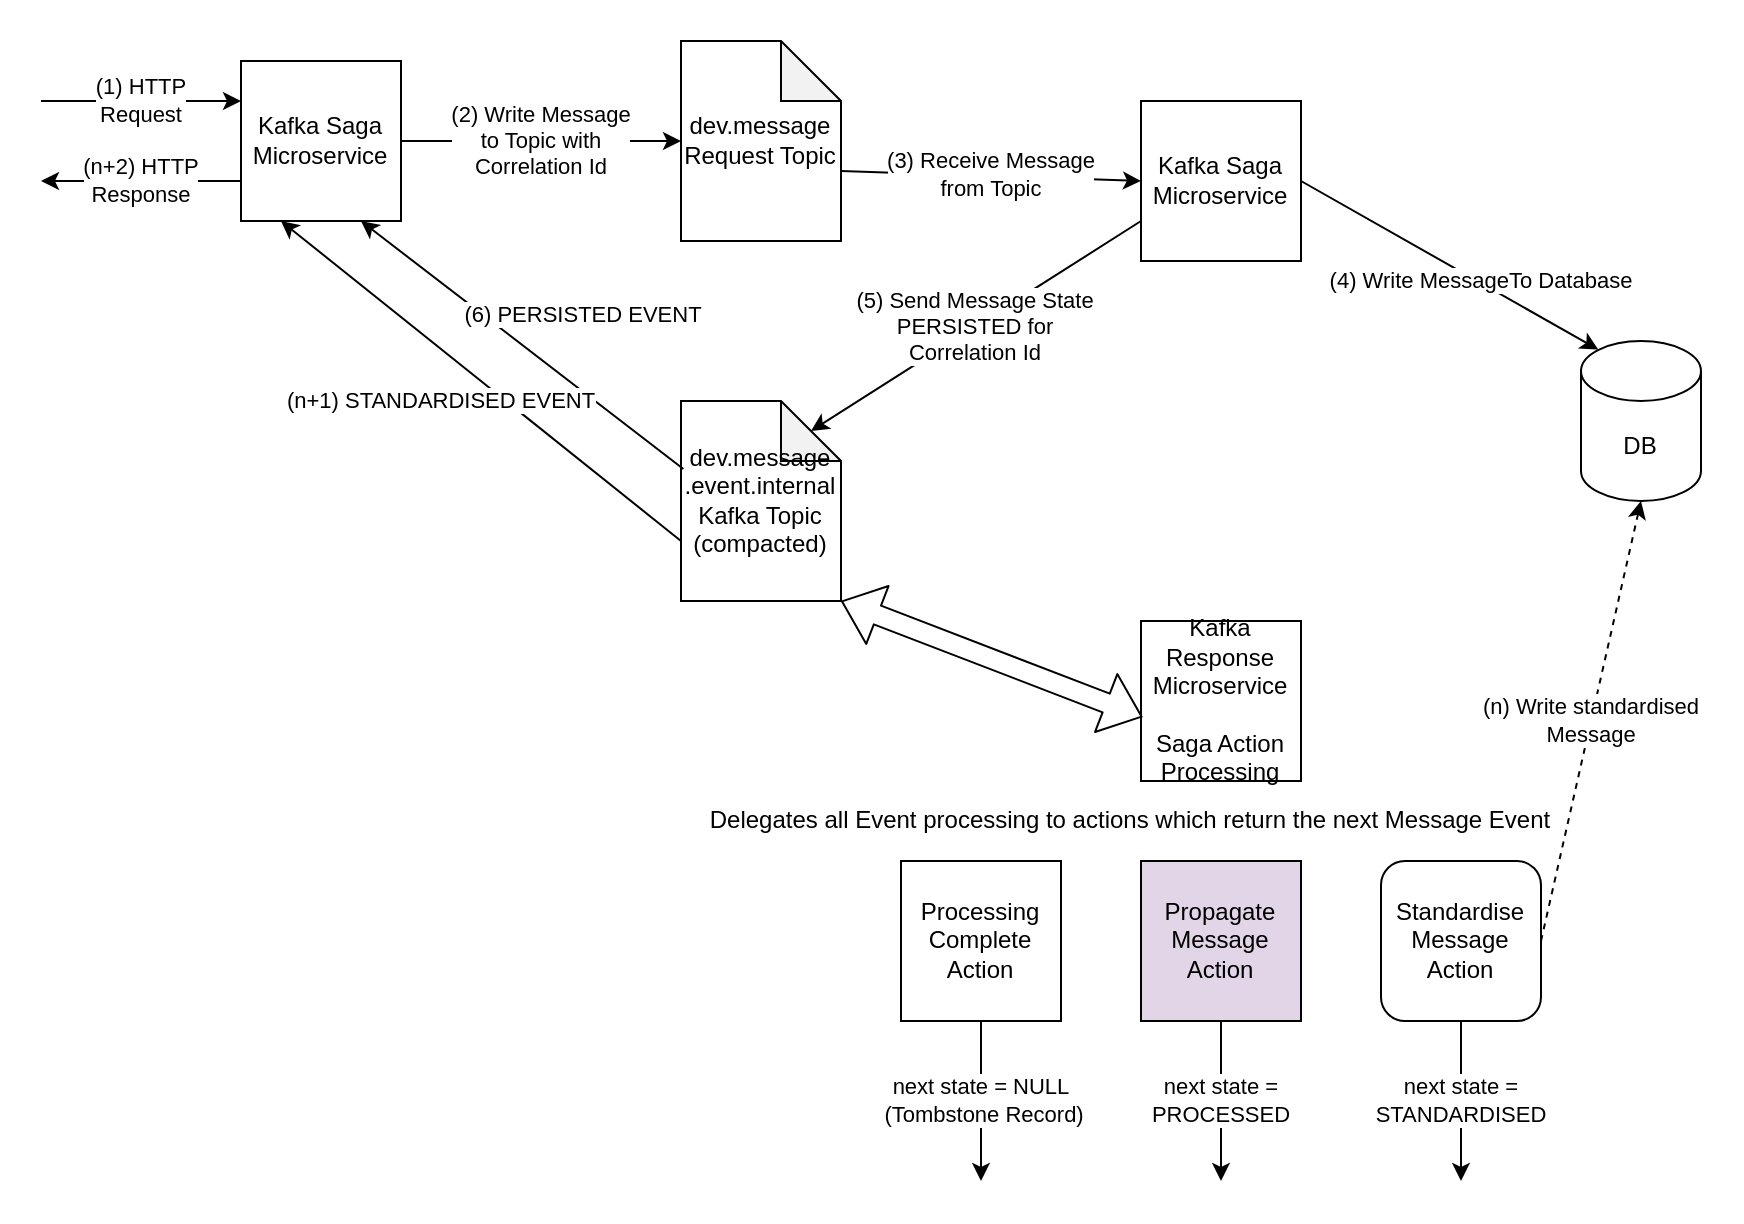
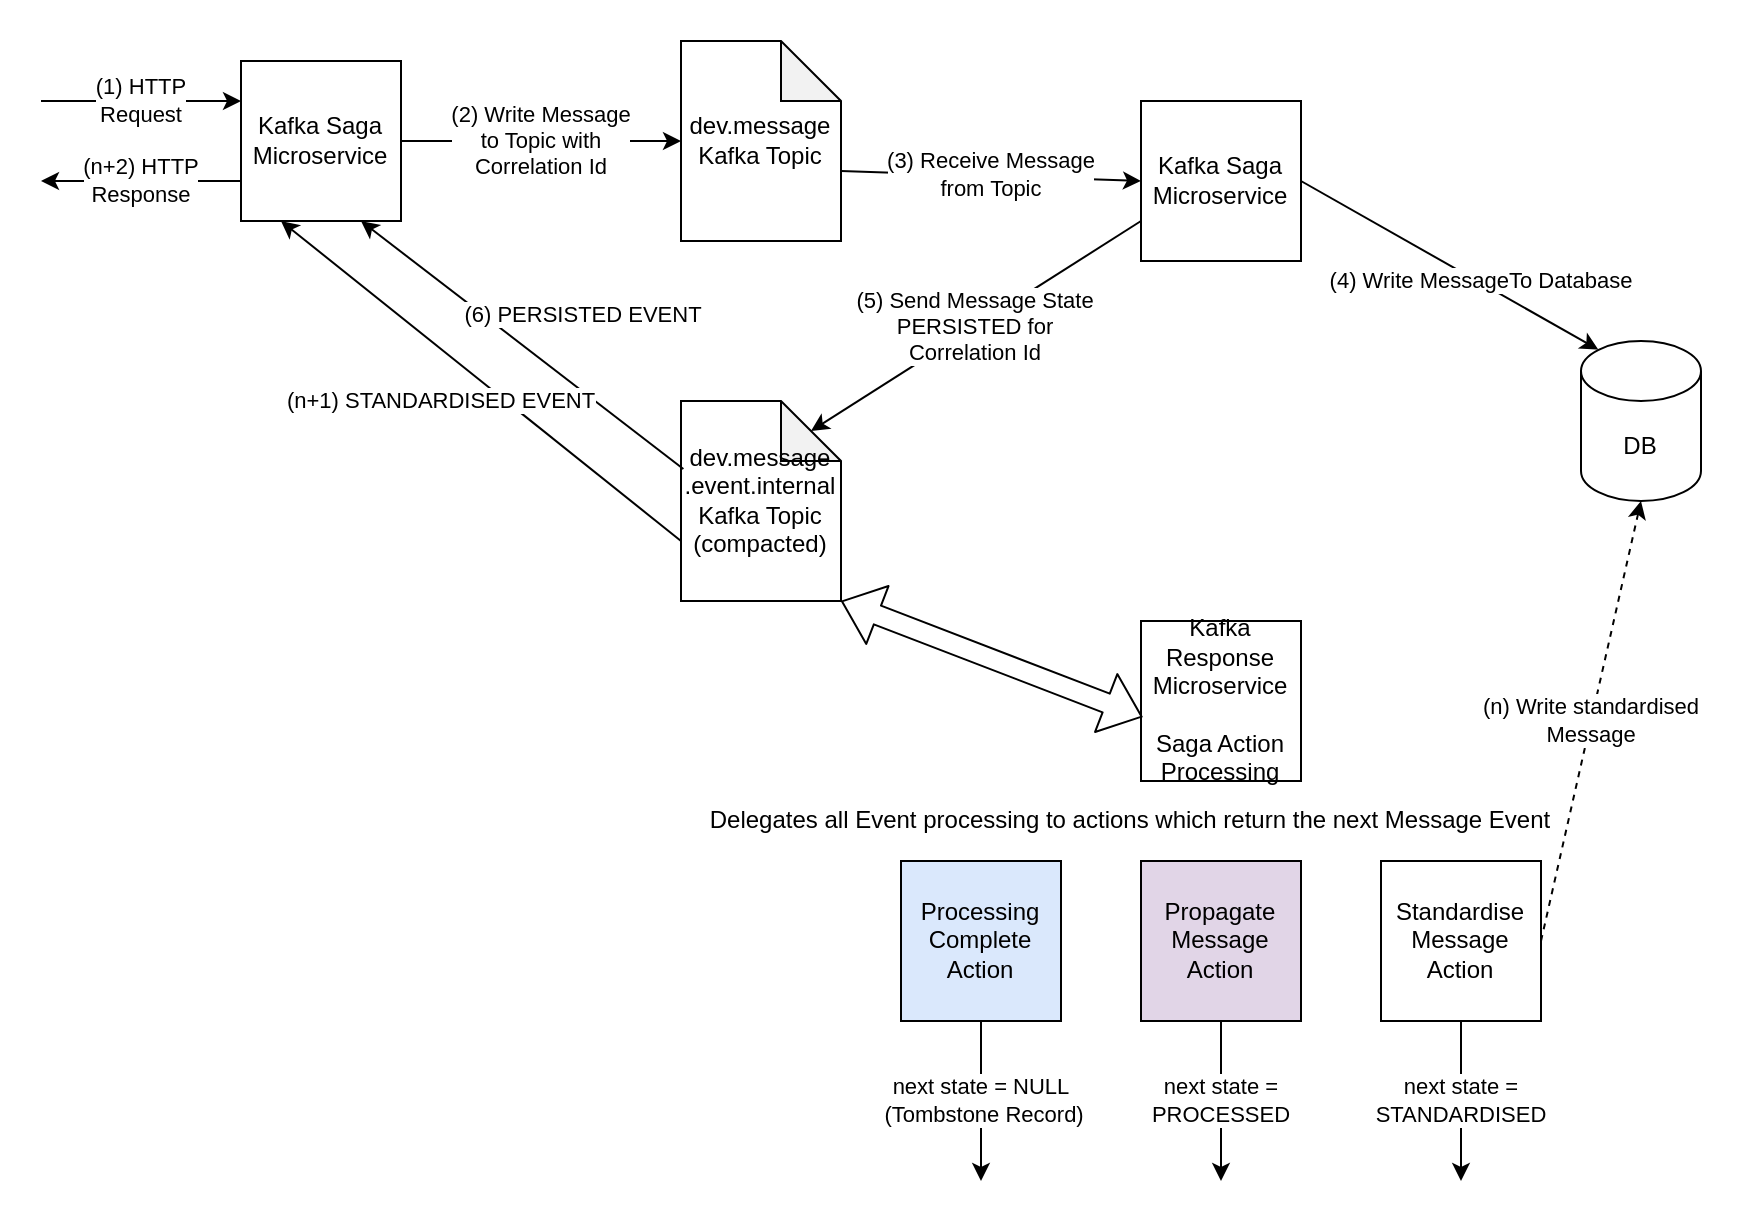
  <mxCell id="0" />
  <mxCell id="1" parent="0" />
- <mxCell id="2" value="dev.message&lt;br&gt;Request Topic" style="shape=note;whiteSpace=wrap;html=1;backgroundOutline=1;darkOpacity=0.05;" vertex="1" parent="1"><mxGeometry x="340" y="20" width="80" height="100" as="geometry" /></mxCell>
+ <mxCell id="2" value="dev.message&lt;br&gt;Kafka Topic" style="shape=note;whiteSpace=wrap;html=1;backgroundOutline=1;darkOpacity=0.05;" vertex="1" parent="1"><mxGeometry x="340" y="20" width="80" height="100" as="geometry" /></mxCell>
  <mxCell id="3" value="dev.message&lt;br&gt;.event.internal&lt;br&gt;Kafka Topic&lt;br&gt;(compacted)" style="shape=note;whiteSpace=wrap;html=1;backgroundOutline=1;darkOpacity=0.05;" vertex="1" parent="1"><mxGeometry x="340" y="200" width="80" height="100" as="geometry" /></mxCell>
  <mxCell id="4" value="Kafka Saga&lt;br&gt;Microservice" style="whiteSpace=wrap;html=1;aspect=fixed;" vertex="1" parent="1"><mxGeometry x="120" y="30" width="80" height="80" as="geometry" /></mxCell>
  <mxCell id="5" value="(1) HTTP&lt;br&gt;Request" style="endArrow=classic;html=1;entryX=0;entryY=0.25;entryDx=0;entryDy=0;" edge="1" parent="1" target="4"><mxGeometry width="50" height="50" relative="1" as="geometry"><mxPoint x="20" y="50" as="sourcePoint" /><mxPoint x="70" y="60" as="targetPoint" /></mxGeometry></mxCell>
  <mxCell id="6" value="(2) Write Message&lt;br&gt;to Topic with&lt;br&gt;Correlation Id" style="endArrow=classic;html=1;exitX=1;exitY=0.5;exitDx=0;exitDy=0;entryX=0;entryY=0.5;entryDx=0;entryDy=0;entryPerimeter=0;" edge="1" parent="1" source="4" target="2"><mxGeometry width="50" height="50" relative="1" as="geometry"><mxPoint x="370" y="360" as="sourcePoint" /><mxPoint x="420" y="310" as="targetPoint" /></mxGeometry></mxCell>
  <mxCell id="7" value="(5) Send Message State&lt;br&gt;PERSISTED for&lt;br&gt;Correlation Id" style="edgeStyle=none;rounded=0;orthogonalLoop=1;jettySize=auto;html=1;exitX=0;exitY=0.75;exitDx=0;exitDy=0;entryX=0;entryY=0;entryDx=65;entryDy=15;entryPerimeter=0;" edge="1" parent="1" source="8" target="3"><mxGeometry relative="1" as="geometry" /></mxCell>
  <mxCell id="8" value="Kafka Saga&lt;br&gt;Microservice" style="whiteSpace=wrap;html=1;aspect=fixed;" vertex="1" parent="1"><mxGeometry x="570" y="50" width="80" height="80" as="geometry" /></mxCell>
  <mxCell id="9" value="(3) Receive Message&lt;br&gt;from Topic" style="endArrow=classic;html=1;exitX=0;exitY=0;exitDx=80;exitDy=65;entryX=0;entryY=0.5;entryDx=0;entryDy=0;exitPerimeter=0;" edge="1" parent="1" source="2" target="8"><mxGeometry width="50" height="50" relative="1" as="geometry"><mxPoint x="210" y="80" as="sourcePoint" /><mxPoint x="350" y="80" as="targetPoint" /></mxGeometry></mxCell>
  <mxCell id="10" value="DB" style="shape=cylinder3;whiteSpace=wrap;html=1;boundedLbl=1;backgroundOutline=1;size=15;" vertex="1" parent="1"><mxGeometry x="790" y="170" width="60" height="80" as="geometry" /></mxCell>
  <mxCell id="11" value="(4) Write MessageTo Database" style="endArrow=classic;html=1;exitX=1;exitY=0.5;exitDx=0;exitDy=0;entryX=0.145;entryY=0;entryDx=0;entryDy=4.35;entryPerimeter=0;" edge="1" parent="1" source="8" target="10"><mxGeometry x="0.204" y="1" width="50" height="50" relative="1" as="geometry"><mxPoint x="430" y="95" as="sourcePoint" /><mxPoint x="580" y="100" as="targetPoint" /><mxPoint as="offset" /></mxGeometry></mxCell>
  <mxCell id="12" value="(6) PERSISTED EVENT" style="edgeStyle=none;rounded=0;orthogonalLoop=1;jettySize=auto;html=1;exitX=0.015;exitY=0.34;exitDx=0;exitDy=0;entryX=0.75;entryY=1;entryDx=0;entryDy=0;exitPerimeter=0;" edge="1" parent="1" source="3" target="4"><mxGeometry x="-0.149" y="-30" relative="1" as="geometry"><mxPoint x="580" y="120" as="sourcePoint" /><mxPoint x="415" y="225" as="targetPoint" /><mxPoint as="offset" /></mxGeometry></mxCell>
  <mxCell id="13" value="Kafka Response&lt;br&gt;Microservice&lt;br&gt;&lt;br&gt;Saga Action&lt;br&gt;Processing" style="whiteSpace=wrap;html=1;aspect=fixed;" vertex="1" parent="1"><mxGeometry x="570" y="310" width="80" height="80" as="geometry" /></mxCell>
  <mxCell id="14" value="" style="shape=flexArrow;endArrow=classic;startArrow=classic;html=1;exitX=1;exitY=1;exitDx=0;exitDy=0;exitPerimeter=0;entryX=0.01;entryY=0.6;entryDx=0;entryDy=0;entryPerimeter=0;" edge="1" parent="1" source="3" target="13"><mxGeometry width="50" height="50" relative="1" as="geometry"><mxPoint x="430" y="310" as="sourcePoint" /><mxPoint x="450" y="380" as="targetPoint" /></mxGeometry></mxCell>
- <mxCell id="15" value="Processing Complete&lt;br&gt;Action" style="whiteSpace=wrap;html=1;aspect=fixed;" vertex="1" parent="1"><mxGeometry x="450" y="430" width="80" height="80" as="geometry" /></mxCell>
+ <mxCell id="15" value="Processing Complete&lt;br&gt;Action" style="whiteSpace=wrap;html=1;aspect=fixed;fillColor=#dae8fc;" vertex="1" parent="1"><mxGeometry x="450" y="430" width="80" height="80" as="geometry" /></mxCell>
  <mxCell id="16" value="Propagate Message Action" style="whiteSpace=wrap;html=1;aspect=fixed;fillColor=#e1d5e7;" vertex="1" parent="1"><mxGeometry x="570" y="430" width="80" height="80" as="geometry" /></mxCell>
- <mxCell id="17" value="Standardise Message Action" style="whiteSpace=wrap;html=1;aspect=fixed;rounded=1;" vertex="1" parent="1"><mxGeometry x="690" y="430" width="80" height="80" as="geometry" /></mxCell>
+ <mxCell id="17" value="Standardise Message Action" style="whiteSpace=wrap;html=1;aspect=fixed;" vertex="1" parent="1"><mxGeometry x="690" y="430" width="80" height="80" as="geometry" /></mxCell>
  <mxCell id="18" value="(n) Write standardised&lt;br&gt;Message" style="endArrow=classic;html=1;entryX=0.5;entryY=1;entryDx=0;entryDy=0;entryPerimeter=0;exitX=1;exitY=0.5;exitDx=0;exitDy=0;dashed=1;" edge="1" parent="1" source="17" target="10"><mxGeometry width="50" height="50" relative="1" as="geometry"><mxPoint x="590" y="560" as="sourcePoint" /><mxPoint x="640" y="510" as="targetPoint" /></mxGeometry></mxCell>
  <mxCell id="19" value="next state =&lt;br&gt;STANDARDISED" style="endArrow=classic;html=1;exitX=0.5;exitY=1;exitDx=0;exitDy=0;" edge="1" parent="1" source="17"><mxGeometry width="50" height="50" relative="1" as="geometry"><mxPoint x="720" y="540" as="sourcePoint" /><mxPoint x="730" y="590" as="targetPoint" /></mxGeometry></mxCell>
  <mxCell id="20" value="next state =&lt;br&gt;PROCESSED" style="endArrow=classic;html=1;exitX=0.5;exitY=1;exitDx=0;exitDy=0;" edge="1" parent="1" source="16"><mxGeometry width="50" height="50" relative="1" as="geometry"><mxPoint x="620" y="530" as="sourcePoint" /><mxPoint x="610" y="590" as="targetPoint" /></mxGeometry></mxCell>
  <mxCell id="21" value="next state = NULL&lt;br&gt;&amp;nbsp;(Tombstone Record)" style="endArrow=classic;html=1;exitX=0.5;exitY=1;exitDx=0;exitDy=0;" edge="1" parent="1" source="15"><mxGeometry width="50" height="50" relative="1" as="geometry"><mxPoint x="500" y="540" as="sourcePoint" /><mxPoint x="490" y="590" as="targetPoint" /></mxGeometry></mxCell>
  <mxCell id="22" value="(n+1) STANDARDISED EVENT" style="edgeStyle=none;rounded=0;orthogonalLoop=1;jettySize=auto;html=1;entryX=0.25;entryY=1;entryDx=0;entryDy=0;" edge="1" parent="1" target="4"><mxGeometry x="0.073" y="20" relative="1" as="geometry"><mxPoint x="340" y="270" as="sourcePoint" /><mxPoint x="190" y="120" as="targetPoint" /><mxPoint x="-1" as="offset" /></mxGeometry></mxCell>
  <mxCell id="23" value="(n+2) HTTP&lt;br&gt;Response" style="endArrow=classic;html=1;exitX=0;exitY=0.75;exitDx=0;exitDy=0;" edge="1" parent="1" source="4"><mxGeometry width="50" height="50" relative="1" as="geometry"><mxPoint x="80" y="130" as="sourcePoint" /><mxPoint x="20" y="90" as="targetPoint" /></mxGeometry></mxCell>
  <mxCell id="24" value="Delegates all Event processing to actions which return the next Message Event" style="text;html=1;strokeColor=none;fillColor=none;align=center;verticalAlign=middle;whiteSpace=wrap;rounded=0;" vertex="1" parent="1"><mxGeometry x="340" y="400" width="450" height="20" as="geometry" /></mxCell>
